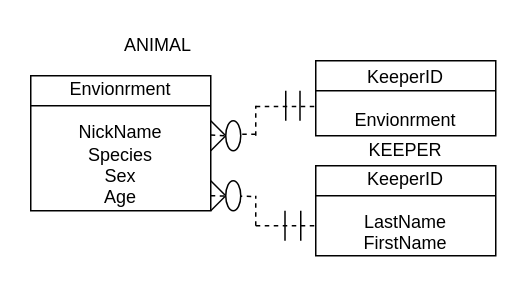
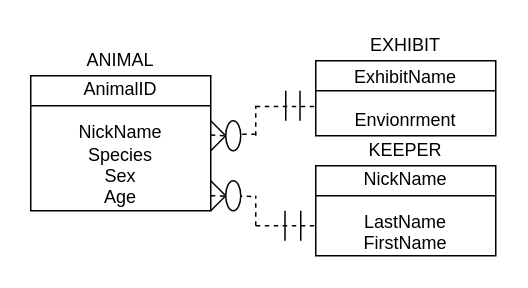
  <mxCell id="0" />
  <mxCell id="1" parent="0" />
  <mxCell id="2" value="" style="rounded=0;whiteSpace=wrap;html=1;" parent="1" vertex="1"><mxGeometry x="20" y="50" width="120" height="90" as="geometry" /></mxCell>
  <mxCell id="3" value="" style="rounded=0;whiteSpace=wrap;html=1;" parent="1" vertex="1"><mxGeometry x="210" y="40" width="120" height="50" as="geometry" /></mxCell>
  <mxCell id="4" value="" style="rounded=0;whiteSpace=wrap;html=1;" parent="1" vertex="1"><mxGeometry x="210" y="110" width="120" height="60" as="geometry" /></mxCell>
  <mxCell id="5" value="" style="endArrow=none;dashed=1;html=1;" parent="1" edge="1"><mxGeometry width="50" height="50" relative="1" as="geometry"><mxPoint x="155" y="89" as="sourcePoint" /><mxPoint x="170" y="89" as="targetPoint" /></mxGeometry></mxCell>
- <mxCell id="6" value="ANIMAL" style="text;html=1;strokeColor=none;fillColor=none;align=center;verticalAlign=middle;whiteSpace=wrap;rounded=0;" parent="1" vertex="1"><mxGeometry x="45" y="20" width="120" height="20" as="geometry" /></mxCell>
+ <mxCell id="6" value="ANIMAL" style="text;html=1;strokeColor=none;fillColor=none;align=center;verticalAlign=middle;whiteSpace=wrap;rounded=0;" parent="1" vertex="1"><mxGeometry x="20" y="30" width="120" height="20" as="geometry" /></mxCell>
+ <mxCell id="7" value="EXHIBIT" style="text;html=1;strokeColor=none;fillColor=none;align=center;verticalAlign=middle;whiteSpace=wrap;rounded=0;" parent="1" vertex="1"><mxGeometry x="210" y="20" width="120" height="20" as="geometry" /></mxCell>
  <mxCell id="8" value="KEEPER" style="text;html=1;strokeColor=none;fillColor=none;align=center;verticalAlign=middle;whiteSpace=wrap;rounded=0;" parent="1" vertex="1"><mxGeometry x="210" y="90" width="120" height="20" as="geometry" /></mxCell>
- <mxCell id="9" value="Envionrment&lt;br&gt;&lt;br&gt;NickName&lt;br&gt;Species&lt;br&gt;Sex&lt;br&gt;Age" style="text;html=1;strokeColor=none;fillColor=none;align=center;verticalAlign=middle;whiteSpace=wrap;rounded=0;" parent="1" vertex="1"><mxGeometry x="20" y="50" width="120" height="90" as="geometry" /></mxCell>
- <mxCell id="10" value="KeeperID&lt;br&gt;&lt;br&gt;Envionrment" style="text;html=1;strokeColor=none;fillColor=none;align=center;verticalAlign=middle;whiteSpace=wrap;rounded=0;" parent="1" vertex="1"><mxGeometry x="210" y="40" width="120" height="50" as="geometry" /></mxCell>
- <mxCell id="11" value="KeeperID&lt;br&gt;&lt;br&gt;LastName&lt;br&gt;FirstName" style="text;html=1;strokeColor=none;fillColor=none;align=center;verticalAlign=middle;whiteSpace=wrap;rounded=0;" parent="1" vertex="1"><mxGeometry x="210" y="110" width="120" height="60" as="geometry" /></mxCell>
+ <mxCell id="9" value="AnimalID&lt;br&gt;&lt;br&gt;NickName&lt;br&gt;Species&lt;br&gt;Sex&lt;br&gt;Age" style="text;html=1;strokeColor=none;fillColor=none;align=center;verticalAlign=middle;whiteSpace=wrap;rounded=0;" parent="1" vertex="1"><mxGeometry x="20" y="50" width="120" height="90" as="geometry" /></mxCell>
+ <mxCell id="10" value="ExhibitName&lt;br&gt;&lt;br&gt;Envionrment" style="text;html=1;strokeColor=none;fillColor=none;align=center;verticalAlign=middle;whiteSpace=wrap;rounded=0;" parent="1" vertex="1"><mxGeometry x="210" y="40" width="120" height="50" as="geometry" /></mxCell>
+ <mxCell id="11" value="NickName&lt;br&gt;&lt;br&gt;LastName&lt;br&gt;FirstName" style="text;html=1;strokeColor=none;fillColor=none;align=center;verticalAlign=middle;whiteSpace=wrap;rounded=0;" parent="1" vertex="1"><mxGeometry x="210" y="110" width="120" height="60" as="geometry" /></mxCell>
  <mxCell id="12" value="" style="endArrow=none;html=1;" parent="1" edge="1"><mxGeometry width="50" height="50" relative="1" as="geometry"><mxPoint x="199.5" y="80" as="sourcePoint" /><mxPoint x="199.5" y="60" as="targetPoint" /></mxGeometry></mxCell>
  <mxCell id="13" value="" style="endArrow=none;html=1;" parent="1" edge="1"><mxGeometry width="50" height="50" relative="1" as="geometry"><mxPoint x="140" y="100" as="sourcePoint" /><mxPoint x="150" y="90" as="targetPoint" /></mxGeometry></mxCell>
  <mxCell id="14" value="" style="endArrow=none;html=1;" parent="1" edge="1"><mxGeometry width="50" height="50" relative="1" as="geometry"><mxPoint x="150" y="90" as="sourcePoint" /><mxPoint x="140" y="80" as="targetPoint" /></mxGeometry></mxCell>
  <mxCell id="15" value="" style="endArrow=none;dashed=1;html=1;" parent="1" edge="1"><mxGeometry width="50" height="50" relative="1" as="geometry"><mxPoint x="140" y="130" as="sourcePoint" /><mxPoint x="170" y="130.5" as="targetPoint" /></mxGeometry></mxCell>
  <mxCell id="16" value="" style="endArrow=none;html=1;" parent="1" edge="1"><mxGeometry width="50" height="50" relative="1" as="geometry"><mxPoint x="140" y="140" as="sourcePoint" /><mxPoint x="150" y="130" as="targetPoint" /></mxGeometry></mxCell>
  <mxCell id="17" value="" style="endArrow=none;html=1;" parent="1" edge="1"><mxGeometry width="50" height="50" relative="1" as="geometry"><mxPoint x="150" y="130" as="sourcePoint" /><mxPoint x="140" y="120" as="targetPoint" /></mxGeometry></mxCell>
  <mxCell id="18" value="" style="endArrow=none;dashed=1;html=1;" parent="1" edge="1"><mxGeometry width="50" height="50" relative="1" as="geometry"><mxPoint x="170" y="90" as="sourcePoint" /><mxPoint x="170" y="70" as="targetPoint" /></mxGeometry></mxCell>
  <mxCell id="19" value="" style="endArrow=none;dashed=1;html=1;" parent="1" edge="1"><mxGeometry width="50" height="50" relative="1" as="geometry"><mxPoint x="170" y="150" as="sourcePoint" /><mxPoint x="170" y="130" as="targetPoint" /></mxGeometry></mxCell>
  <mxCell id="20" value="" style="endArrow=none;dashed=1;html=1;" parent="1" edge="1"><mxGeometry width="50" height="50" relative="1" as="geometry"><mxPoint x="170" y="150" as="sourcePoint" /><mxPoint x="210" y="150" as="targetPoint" /></mxGeometry></mxCell>
  <mxCell id="21" value="" style="endArrow=none;html=1;" parent="1" edge="1"><mxGeometry width="50" height="50" relative="1" as="geometry"><mxPoint x="200" y="160" as="sourcePoint" /><mxPoint x="200" y="140" as="targetPoint" /></mxGeometry></mxCell>
  <mxCell id="22" value="" style="endArrow=none;html=1;" parent="1" edge="1"><mxGeometry width="50" height="50" relative="1" as="geometry"><mxPoint x="190" y="80" as="sourcePoint" /><mxPoint x="190" y="60" as="targetPoint" /></mxGeometry></mxCell>
  <mxCell id="23" value="" style="endArrow=none;html=1;" parent="1" edge="1"><mxGeometry width="50" height="50" relative="1" as="geometry"><mxPoint x="189.5" y="160" as="sourcePoint" /><mxPoint x="189.5" y="140" as="targetPoint" /></mxGeometry></mxCell>
  <mxCell id="24" value="" style="endArrow=none;html=1;" parent="1" edge="1"><mxGeometry width="50" height="50" relative="1" as="geometry"><mxPoint x="20" y="70" as="sourcePoint" /><mxPoint x="140" y="70" as="targetPoint" /></mxGeometry></mxCell>
  <mxCell id="25" value="" style="endArrow=none;html=1;" parent="1" edge="1"><mxGeometry width="50" height="50" relative="1" as="geometry"><mxPoint x="210" y="60" as="sourcePoint" /><mxPoint x="330" y="60" as="targetPoint" /></mxGeometry></mxCell>
  <mxCell id="26" value="" style="endArrow=none;html=1;" parent="1" edge="1"><mxGeometry width="50" height="50" relative="1" as="geometry"><mxPoint x="210" y="130" as="sourcePoint" /><mxPoint x="330" y="130" as="targetPoint" /></mxGeometry></mxCell>
  <mxCell id="27" value="" style="endArrow=none;dashed=1;html=1;" parent="1" edge="1"><mxGeometry width="50" height="50" relative="1" as="geometry"><mxPoint x="170" y="70.5" as="sourcePoint" /><mxPoint x="210" y="70.5" as="targetPoint" /></mxGeometry></mxCell>
  <mxCell id="28" value="" style="ellipse;whiteSpace=wrap;html=1;" parent="1" vertex="1"><mxGeometry x="150" y="80" width="10" height="20" as="geometry" /></mxCell>
  <mxCell id="29" value="" style="endArrow=none;dashed=1;html=1;" edge="1" parent="1" target="28"><mxGeometry width="50" height="50" relative="1" as="geometry"><mxPoint x="140" y="89.5" as="sourcePoint" /><mxPoint x="170" y="90" as="targetPoint" /></mxGeometry></mxCell>
  <mxCell id="30" value="" style="ellipse;whiteSpace=wrap;html=1;" vertex="1" parent="1"><mxGeometry x="150" y="120" width="10" height="20" as="geometry" /></mxCell>
